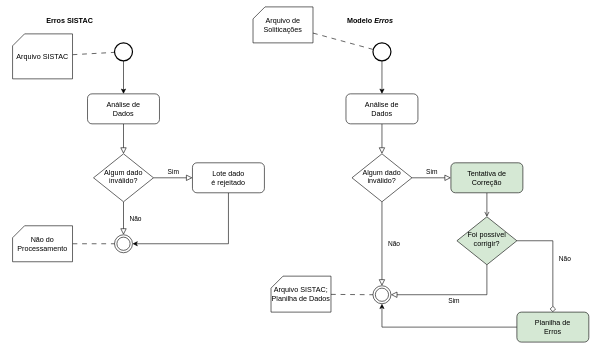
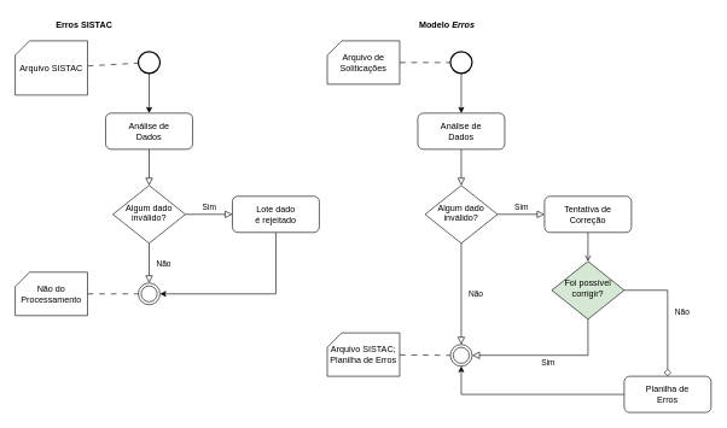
  <mxCell id="0" />
  <mxCell id="1" parent="0" />
  <mxCell id="2" value="" style="rounded=0;html=1;jettySize=auto;orthogonalLoop=1;fontSize=11;endArrow=block;endFill=0;endSize=8;strokeWidth=1;shadow=0;labelBackgroundColor=none;edgeStyle=orthogonalEdgeStyle;" parent="1" source="3" target="6" edge="1"><mxGeometry relative="1" as="geometry" /></mxCell>
  <mxCell id="3" value="Análise de&lt;br&gt;Dados" style="rounded=1;whiteSpace=wrap;html=1;fontSize=12;glass=0;strokeWidth=1;shadow=0;" parent="1" vertex="1"><mxGeometry x="145" y="156" width="120" height="50" as="geometry" /></mxCell>
  <mxCell id="4" value="Não" style="rounded=0;html=1;jettySize=auto;orthogonalLoop=1;fontSize=11;endArrow=block;endFill=0;endSize=8;strokeWidth=1;shadow=0;labelBackgroundColor=none;edgeStyle=orthogonalEdgeStyle;entryX=1;entryY=0.5;entryDx=0;entryDy=0;" parent="1" source="6" target="13" edge="1"><mxGeometry y="20" relative="1" as="geometry"><mxPoint as="offset" /><mxPoint x="205" y="386" as="targetPoint" /></mxGeometry></mxCell>
  <mxCell id="5" value="Sim" style="edgeStyle=orthogonalEdgeStyle;rounded=0;html=1;jettySize=auto;orthogonalLoop=1;fontSize=11;endArrow=block;endFill=0;endSize=8;strokeWidth=1;shadow=0;labelBackgroundColor=none;" parent="1" source="6" target="8" edge="1"><mxGeometry y="10" relative="1" as="geometry"><mxPoint as="offset" /></mxGeometry></mxCell>
  <mxCell id="6" value="Algum dado&lt;br&gt;inválido?" style="rhombus;whiteSpace=wrap;html=1;shadow=0;fontFamily=Helvetica;fontSize=12;align=center;strokeWidth=1;spacing=6;spacingTop=-4;" parent="1" vertex="1"><mxGeometry x="155" y="256" width="100" height="80" as="geometry" /></mxCell>
  <mxCell id="7" style="edgeStyle=orthogonalEdgeStyle;rounded=0;orthogonalLoop=1;jettySize=auto;html=1;exitX=0.5;exitY=1;exitDx=0;exitDy=0;entryX=0.5;entryY=1;entryDx=0;entryDy=0;" edge="1" parent="1" source="8" target="13"><mxGeometry relative="1" as="geometry" /></mxCell>
  <mxCell id="8" value="Lote dado&lt;br&gt;é rejeitado" style="rounded=1;whiteSpace=wrap;html=1;fontSize=12;glass=0;strokeWidth=1;shadow=0;" parent="1" vertex="1"><mxGeometry x="320" y="271" width="120" height="50" as="geometry" /></mxCell>
  <mxCell id="9" value="" style="rounded=0;orthogonalLoop=1;jettySize=auto;html=1;dashed=1;dashPattern=8 8;strokeWidth=1;startArrow=none;startFill=0;endArrow=none;endFill=0;" parent="1" source="10" target="12" edge="1"><mxGeometry relative="1" as="geometry" /></mxCell>
  <mxCell id="10" value="Arquivo SISTAC" style="verticalLabelPosition=middle;verticalAlign=middle;html=1;shape=card;whiteSpace=wrap;size=20;arcSize=12;labelPosition=center;align=center;" parent="1" vertex="1"><mxGeometry x="20" y="56" width="100" height="75" as="geometry" /></mxCell>
  <mxCell id="11" value="" style="edgeStyle=orthogonalEdgeStyle;rounded=0;orthogonalLoop=1;jettySize=auto;html=1;" parent="1" source="12" target="3" edge="1"><mxGeometry relative="1" as="geometry" /></mxCell>
  <mxCell id="12" value="" style="strokeWidth=2;html=1;shape=mxgraph.flowchart.start_2;whiteSpace=wrap;" parent="1" vertex="1"><mxGeometry x="190" y="71" width="30" height="30" as="geometry" /></mxCell>
  <mxCell id="13" value="" style="ellipse;shape=doubleEllipse;whiteSpace=wrap;html=1;aspect=fixed;fillStyle=auto;direction=north;" parent="1" vertex="1"><mxGeometry x="190" y="391" width="30" height="30" as="geometry" /></mxCell>
  <mxCell id="14" value="" style="rounded=0;orthogonalLoop=1;jettySize=auto;html=1;dashed=1;dashPattern=8 8;strokeWidth=1;startArrow=none;startFill=0;endArrow=none;endFill=0;entryX=0.5;entryY=0;entryDx=0;entryDy=0;" parent="1" source="15" target="13" edge="1"><mxGeometry relative="1" as="geometry"><mxPoint x="190" y="406" as="targetPoint" /></mxGeometry></mxCell>
  <mxCell id="15" value="Não do&lt;br&gt;Processamento" style="verticalLabelPosition=middle;verticalAlign=middle;html=1;shape=card;whiteSpace=wrap;size=20;arcSize=12;labelPosition=center;align=center;" parent="1" vertex="1"><mxGeometry x="20" y="376" width="100" height="60" as="geometry" /></mxCell>
  <mxCell id="16" value="" style="rounded=0;html=1;jettySize=auto;orthogonalLoop=1;fontSize=11;endArrow=block;endFill=0;endSize=8;strokeWidth=1;shadow=0;labelBackgroundColor=none;edgeStyle=orthogonalEdgeStyle;" edge="1" parent="1" source="17" target="20"><mxGeometry relative="1" as="geometry" /></mxCell>
  <mxCell id="17" value="Análise de&lt;br&gt;Dados" style="rounded=1;whiteSpace=wrap;html=1;fontSize=12;glass=0;strokeWidth=1;shadow=0;" vertex="1" parent="1"><mxGeometry x="576" y="156" width="120" height="50" as="geometry" /></mxCell>
  <mxCell id="18" value="Não" style="rounded=0;html=1;jettySize=auto;orthogonalLoop=1;fontSize=11;endArrow=block;endFill=0;endSize=8;strokeWidth=1;shadow=0;labelBackgroundColor=none;edgeStyle=orthogonalEdgeStyle;entryX=1;entryY=0.5;entryDx=0;entryDy=0;" edge="1" parent="1" source="20" target="27"><mxGeometry y="20" relative="1" as="geometry"><mxPoint as="offset" /><mxPoint x="636" y="386" as="targetPoint" /></mxGeometry></mxCell>
  <mxCell id="19" value="Sim" style="edgeStyle=orthogonalEdgeStyle;rounded=0;html=1;jettySize=auto;orthogonalLoop=1;fontSize=11;endArrow=block;endFill=0;endSize=8;strokeWidth=1;shadow=0;labelBackgroundColor=none;" edge="1" parent="1" source="20" target="22"><mxGeometry y="10" relative="1" as="geometry"><mxPoint as="offset" /></mxGeometry></mxCell>
  <mxCell id="20" value="Algum dado&lt;br&gt;inválido?" style="rhombus;whiteSpace=wrap;html=1;shadow=0;fontFamily=Helvetica;fontSize=12;align=center;strokeWidth=1;spacing=6;spacingTop=-4;" vertex="1" parent="1"><mxGeometry x="586" y="256" width="100" height="80" as="geometry" /></mxCell>
  <mxCell id="21" value="" style="edgeStyle=orthogonalEdgeStyle;rounded=0;orthogonalLoop=1;jettySize=auto;html=1;endArrow=open;" edge="1" parent="1" source="22" target="30"><mxGeometry relative="1" as="geometry" /></mxCell>
- <mxCell id="22" value="Tentativa de&lt;br&gt;Correção" style="rounded=1;whiteSpace=wrap;html=1;fontSize=12;glass=0;strokeWidth=1;shadow=0;fillColor=#d5e8d4;" vertex="1" parent="1"><mxGeometry x="751" y="271" width="120" height="50" as="geometry" /></mxCell>
+ <mxCell id="22" value="Tentativa de&lt;br&gt;Correção" style="rounded=1;whiteSpace=wrap;html=1;fontSize=12;glass=0;strokeWidth=1;shadow=0;" vertex="1" parent="1"><mxGeometry x="751" y="271" width="120" height="50" as="geometry" /></mxCell>
  <mxCell id="23" value="" style="rounded=0;orthogonalLoop=1;jettySize=auto;html=1;dashed=1;dashPattern=8 8;strokeWidth=1;startArrow=none;startFill=0;endArrow=none;endFill=0;" edge="1" parent="1" source="24" target="26"><mxGeometry relative="1" as="geometry" /></mxCell>
- <mxCell id="24" value="Arquivo de&lt;br&gt;Soliticações" style="verticalLabelPosition=middle;verticalAlign=middle;html=1;shape=card;whiteSpace=wrap;size=20;arcSize=12;labelPosition=center;align=center;" vertex="1" parent="1"><mxGeometry x="421" y="11" width="100" height="60" as="geometry" /></mxCell>
+ <mxCell id="24" value="Arquivo de&lt;br&gt;Soliticações" style="verticalLabelPosition=middle;verticalAlign=middle;html=1;shape=card;whiteSpace=wrap;size=20;arcSize=12;labelPosition=center;align=center;" vertex="1" parent="1"><mxGeometry x="451" y="56" width="100" height="60" as="geometry" /></mxCell>
  <mxCell id="25" value="" style="edgeStyle=orthogonalEdgeStyle;rounded=0;orthogonalLoop=1;jettySize=auto;html=1;" edge="1" parent="1" source="26" target="17"><mxGeometry relative="1" as="geometry" /></mxCell>
  <mxCell id="26" value="" style="strokeWidth=2;html=1;shape=mxgraph.flowchart.start_2;whiteSpace=wrap;" vertex="1" parent="1"><mxGeometry x="621" y="71" width="30" height="30" as="geometry" /></mxCell>
  <mxCell id="27" value="" style="ellipse;shape=doubleEllipse;whiteSpace=wrap;html=1;aspect=fixed;fillStyle=auto;direction=north;" vertex="1" parent="1"><mxGeometry x="621" y="476" width="30" height="30" as="geometry" /></mxCell>
  <mxCell id="28" value="" style="rounded=0;orthogonalLoop=1;jettySize=auto;html=1;dashed=1;dashPattern=8 8;strokeWidth=1;startArrow=none;startFill=0;endArrow=none;endFill=0;entryX=0.5;entryY=0;entryDx=0;entryDy=0;" edge="1" parent="1" source="29" target="27"><mxGeometry relative="1" as="geometry"><mxPoint x="621" y="406" as="targetPoint" /></mxGeometry></mxCell>
- <mxCell id="29" value="Arquivo SISTAC;&lt;br&gt;Planilha de Dados" style="verticalLabelPosition=middle;verticalAlign=middle;html=1;shape=card;whiteSpace=wrap;size=20;arcSize=12;labelPosition=center;align=center;" vertex="1" parent="1"><mxGeometry x="451" y="460" width="100" height="60" as="geometry" /></mxCell>
+ <mxCell id="29" value="Arquivo SISTAC;&lt;br&gt;Planilha de Erros" style="verticalLabelPosition=middle;verticalAlign=middle;html=1;shape=card;whiteSpace=wrap;size=20;arcSize=12;labelPosition=center;align=center;" vertex="1" parent="1"><mxGeometry x="451" y="460" width="100" height="60" as="geometry" /></mxCell>
  <mxCell id="30" value="Foi possível&lt;br&gt;corrigir?" style="rhombus;whiteSpace=wrap;html=1;shadow=0;fontFamily=Helvetica;fontSize=12;align=center;strokeWidth=1;spacing=6;spacingTop=-4;fillColor=#d5e8d4;" vertex="1" parent="1"><mxGeometry x="761" y="361" width="100" height="80" as="geometry" /></mxCell>
  <mxCell id="31" value="Sim" style="edgeStyle=orthogonalEdgeStyle;rounded=0;html=1;jettySize=auto;orthogonalLoop=1;fontSize=11;endArrow=block;endFill=0;endSize=8;strokeWidth=1;shadow=0;labelBackgroundColor=none;exitX=0.5;exitY=1;exitDx=0;exitDy=0;entryX=0.5;entryY=1;entryDx=0;entryDy=0;" edge="1" parent="1" source="30" target="27"><mxGeometry y="10" relative="1" as="geometry"><mxPoint as="offset" /><mxPoint x="821" y="331" as="sourcePoint" /><mxPoint x="811" y="546" as="targetPoint" /></mxGeometry></mxCell>
  <mxCell id="32" value="Não" style="rounded=0;html=1;jettySize=auto;orthogonalLoop=1;fontSize=11;endArrow=diamond;endFill=0;endSize=8;strokeWidth=1;shadow=0;labelBackgroundColor=none;edgeStyle=orthogonalEdgeStyle;exitX=1;exitY=0.5;exitDx=0;exitDy=0;entryX=0.5;entryY=0;entryDx=0;entryDy=0;" edge="1" parent="1" source="30" target="34"><mxGeometry y="20" relative="1" as="geometry"><mxPoint as="offset" /><mxPoint x="1001" y="316" as="targetPoint" /><mxPoint x="646" y="346" as="sourcePoint" /></mxGeometry></mxCell>
  <mxCell id="33" style="edgeStyle=orthogonalEdgeStyle;rounded=0;orthogonalLoop=1;jettySize=auto;html=1;exitX=0;exitY=0.5;exitDx=0;exitDy=0;entryX=0;entryY=0.5;entryDx=0;entryDy=0;" edge="1" parent="1" source="34" target="27"><mxGeometry relative="1" as="geometry"><mxPoint x="841" y="545.241" as="targetPoint" /></mxGeometry></mxCell>
- <mxCell id="34" value="Planilha de&lt;br&gt;Erros" style="rounded=1;whiteSpace=wrap;html=1;fontSize=12;glass=0;strokeWidth=1;shadow=0;fillColor=#d5e8d4;" vertex="1" parent="1"><mxGeometry x="861" y="520" width="120" height="50" as="geometry" /></mxCell>
+ <mxCell id="34" value="Planilha de&lt;br&gt;Erros" style="rounded=1;whiteSpace=wrap;html=1;fontSize=12;glass=0;strokeWidth=1;shadow=0;" vertex="1" parent="1"><mxGeometry x="861" y="520" width="120" height="50" as="geometry" /></mxCell>
  <mxCell id="35" value="&lt;b&gt;Erros SISTAC&lt;/b&gt;" style="text;html=1;align=center;verticalAlign=middle;resizable=0;points=[];autosize=1;strokeColor=none;fillColor=none;" vertex="1" parent="1"><mxGeometry x="60" width="110" height="30" as="geometry" y="20" /></mxCell>
  <mxCell id="36" value="&lt;b&gt;Modelo &lt;i&gt;Erros&lt;/i&gt;&lt;/b&gt;" style="text;html=1;align=center;verticalAlign=middle;resizable=0;points=[];autosize=1;strokeColor=none;fillColor=none;" vertex="1" parent="1"><mxGeometry x="561" width="110" height="30" as="geometry" y="20" /></mxCell>
